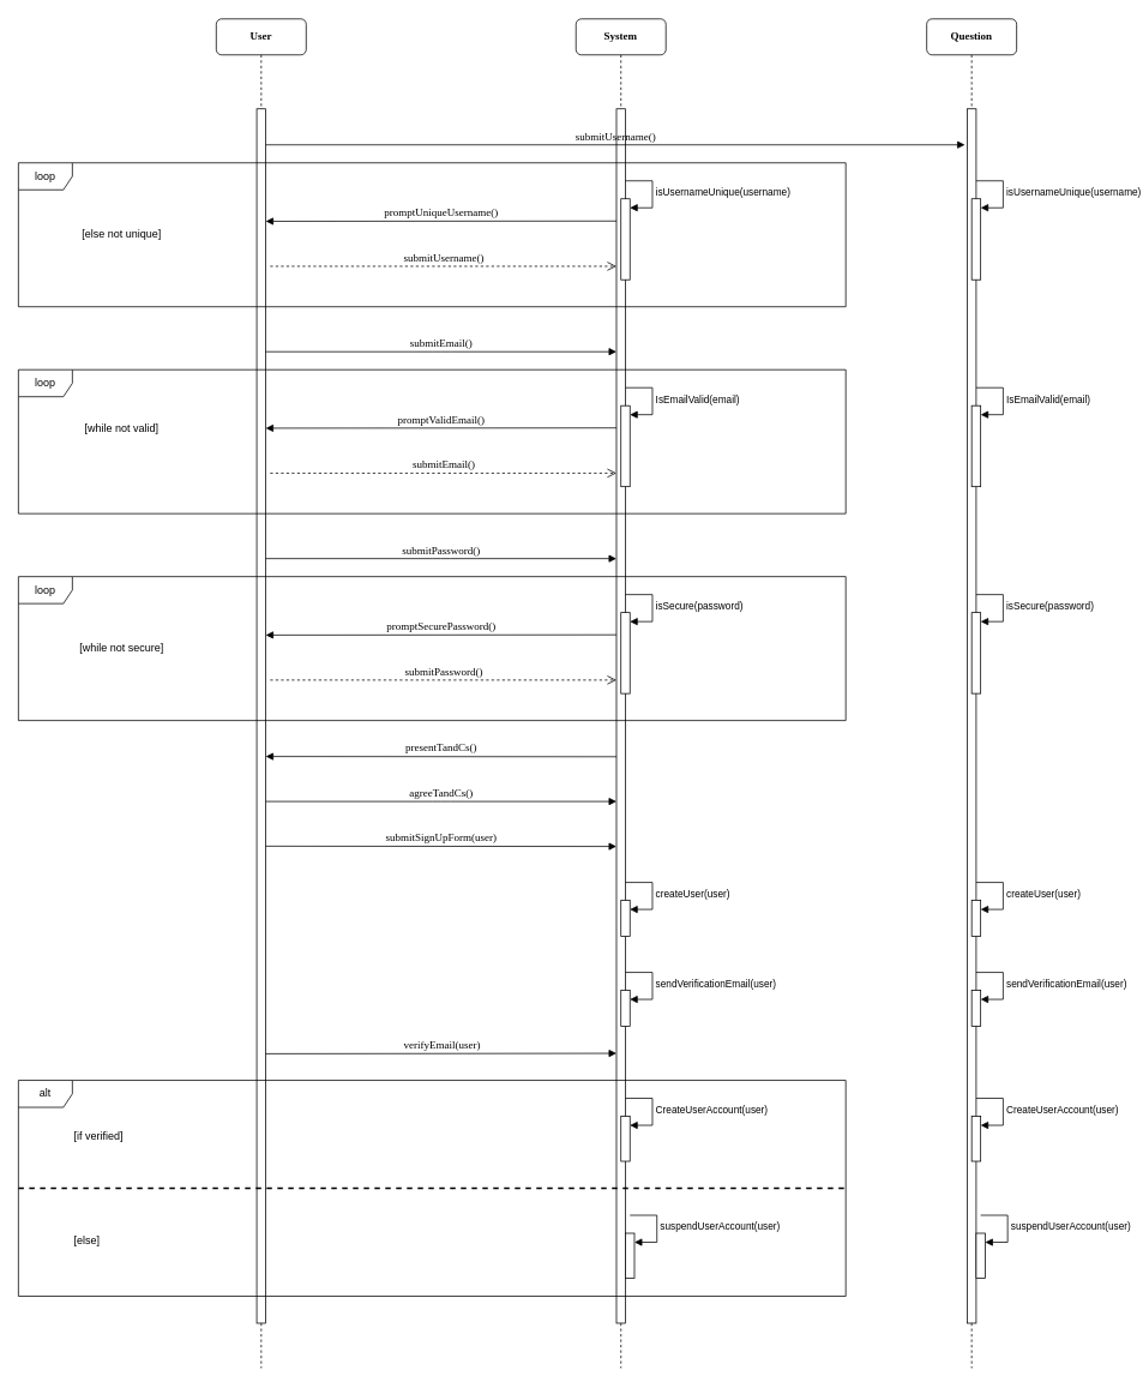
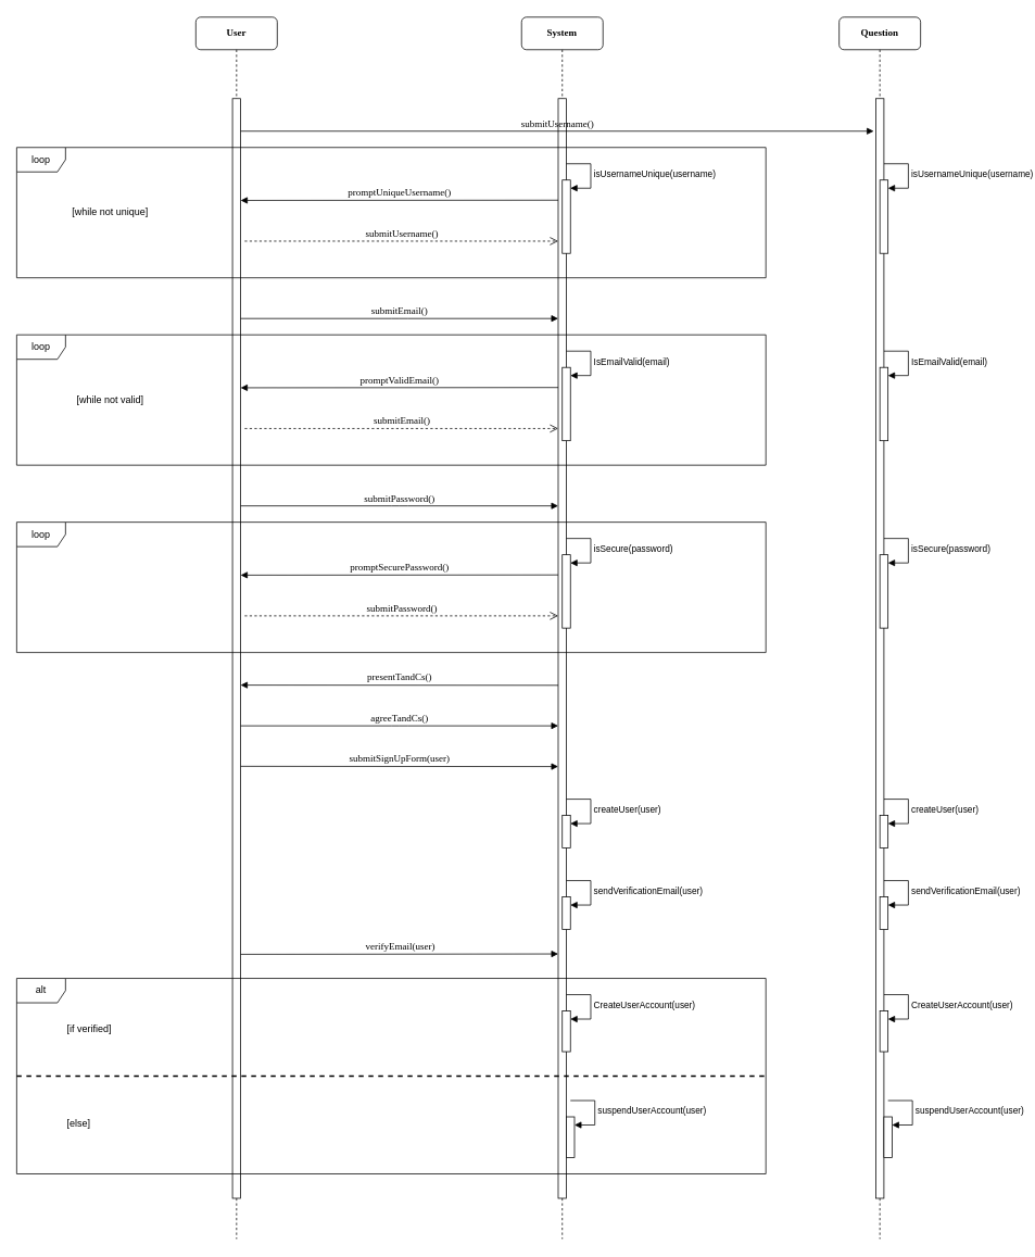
  <mxCell id="0" />
  <mxCell id="1" parent="0" />
  <mxCell id="2" value="System" style="shape=umlLifeline;perimeter=lifelinePerimeter;whiteSpace=wrap;html=1;container=1;collapsible=0;recursiveResize=0;outlineConnect=0;rounded=1;shadow=0;comic=0;labelBackgroundColor=none;strokeWidth=1;fontFamily=Verdana;fontSize=12;align=center;fontStyle=1" vertex="1" parent="1"><mxGeometry x="640" y="20" width="100" height="1500" as="geometry" /></mxCell>
  <mxCell id="3" value="" style="html=1;points=[];perimeter=orthogonalPerimeter;rounded=0;shadow=0;comic=0;labelBackgroundColor=none;strokeWidth=1;fontFamily=Verdana;fontSize=12;align=center;" vertex="1" parent="2"><mxGeometry x="45" y="100" width="10" height="1350" as="geometry" /></mxCell>
  <mxCell id="4" value="" style="html=1;points=[[0,0,0,0,5],[0,1,0,0,-5],[1,0,0,0,5],[1,1,0,0,-5]];perimeter=orthogonalPerimeter;outlineConnect=0;targetShapes=umlLifeline;portConstraint=eastwest;newEdgeStyle={&quot;curved&quot;:0,&quot;rounded&quot;:0};" vertex="1" parent="2"><mxGeometry x="50" y="200" width="10" height="90" as="geometry" /></mxCell>
  <mxCell id="5" value="isUsernameUnique(username)" style="html=1;align=left;spacingLeft=2;endArrow=block;rounded=0;edgeStyle=orthogonalEdgeStyle;curved=0;rounded=0;" edge="1" target="4" parent="2"><mxGeometry relative="1" as="geometry"><mxPoint x="55" y="180" as="sourcePoint" /><Array as="points"><mxPoint x="85" y="210" /></Array></mxGeometry></mxCell>
  <mxCell id="6" value="" style="html=1;points=[[0,0,0,0,5],[0,1,0,0,-5],[1,0,0,0,5],[1,1,0,0,-5]];perimeter=orthogonalPerimeter;outlineConnect=0;targetShapes=umlLifeline;portConstraint=eastwest;newEdgeStyle={&quot;curved&quot;:0,&quot;rounded&quot;:0};" vertex="1" parent="2"><mxGeometry x="50" y="980" width="10" height="40" as="geometry" /></mxCell>
  <mxCell id="7" value="createUser(user)" style="html=1;align=left;spacingLeft=2;endArrow=block;rounded=0;edgeStyle=orthogonalEdgeStyle;curved=0;rounded=0;" edge="1" target="6" parent="2"><mxGeometry relative="1" as="geometry"><mxPoint x="55" y="960" as="sourcePoint" /><Array as="points"><mxPoint x="85" y="990" /></Array></mxGeometry></mxCell>
  <mxCell id="8" value="" style="html=1;points=[[0,0,0,0,5],[0,1,0,0,-5],[1,0,0,0,5],[1,1,0,0,-5]];perimeter=orthogonalPerimeter;outlineConnect=0;targetShapes=umlLifeline;portConstraint=eastwest;newEdgeStyle={&quot;curved&quot;:0,&quot;rounded&quot;:0};" vertex="1" parent="2"><mxGeometry x="50" y="1080" width="10" height="40" as="geometry" /></mxCell>
  <mxCell id="9" value="sendVerificationEmail(user)" style="html=1;align=left;spacingLeft=2;endArrow=block;rounded=0;edgeStyle=orthogonalEdgeStyle;curved=0;rounded=0;" edge="1" parent="2" target="8"><mxGeometry relative="1" as="geometry"><mxPoint x="55" y="1060" as="sourcePoint" /><Array as="points"><mxPoint x="85" y="1090" /></Array></mxGeometry></mxCell>
  <mxCell id="10" value="User" style="shape=umlLifeline;perimeter=lifelinePerimeter;whiteSpace=wrap;html=1;container=1;collapsible=0;recursiveResize=0;outlineConnect=0;rounded=1;shadow=0;comic=0;labelBackgroundColor=none;strokeWidth=1;fontFamily=Verdana;fontSize=12;align=center;fontStyle=1" vertex="1" parent="1"><mxGeometry x="240" y="20" width="100" height="1500" as="geometry" /></mxCell>
  <mxCell id="11" value="" style="html=1;points=[];perimeter=orthogonalPerimeter;rounded=0;shadow=0;comic=0;labelBackgroundColor=none;strokeWidth=1;fontFamily=Verdana;fontSize=12;align=center;" vertex="1" parent="10"><mxGeometry x="45" y="100" width="10" height="1350" as="geometry" /></mxCell>
  <mxCell id="12" value="submitUsername()" style="html=1;verticalAlign=bottom;endArrow=block;labelBackgroundColor=none;fontFamily=Verdana;fontSize=12;edgeStyle=elbowEdgeStyle;elbow=vertical;entryX=-0.252;entryY=0.029;entryDx=0;entryDy=0;entryPerimeter=0;" edge="1" parent="10" target="43"><mxGeometry relative="1" as="geometry"><mxPoint x="55" y="140" as="sourcePoint" /><mxPoint x="445" y="140" as="targetPoint" /></mxGeometry></mxCell>
  <mxCell id="13" value="submitEmail()" style="html=1;verticalAlign=bottom;endArrow=block;entryX=0;entryY=0;labelBackgroundColor=none;fontFamily=Verdana;fontSize=12;edgeStyle=elbowEdgeStyle;elbow=vertical;" edge="1" parent="1"><mxGeometry relative="1" as="geometry"><mxPoint x="295" y="390" as="sourcePoint" /><mxPoint x="685" y="390" as="targetPoint" /></mxGeometry></mxCell>
  <mxCell id="14" value="presentTandCs()" style="html=1;verticalAlign=bottom;endArrow=block;entryX=0;entryY=0;labelBackgroundColor=none;fontFamily=Verdana;fontSize=12;edgeStyle=elbowEdgeStyle;elbow=vertical;" edge="1" parent="1"><mxGeometry relative="1" as="geometry"><mxPoint x="685" y="840.25" as="sourcePoint" /><mxPoint x="295" y="840.25" as="targetPoint" /></mxGeometry></mxCell>
  <mxCell id="15" value="agreeTandCs()" style="html=1;verticalAlign=bottom;endArrow=block;entryX=0;entryY=0;labelBackgroundColor=none;fontFamily=Verdana;fontSize=12;edgeStyle=elbowEdgeStyle;elbow=vertical;" edge="1" parent="1"><mxGeometry relative="1" as="geometry"><mxPoint x="295" y="890" as="sourcePoint" /><mxPoint x="685" y="890" as="targetPoint" /></mxGeometry></mxCell>
  <mxCell id="16" value="submitSignUpForm(user)" style="html=1;verticalAlign=bottom;endArrow=block;entryX=0;entryY=0;labelBackgroundColor=none;fontFamily=Verdana;fontSize=12;edgeStyle=elbowEdgeStyle;elbow=vertical;" edge="1" parent="1"><mxGeometry relative="1" as="geometry"><mxPoint x="295" y="939.68" as="sourcePoint" /><mxPoint x="685" y="939.68" as="targetPoint" /></mxGeometry></mxCell>
  <mxCell id="17" value="loop" style="shape=umlFrame;whiteSpace=wrap;html=1;pointerEvents=0;" vertex="1" parent="1"><mxGeometry x="20" y="180" width="920" height="160" as="geometry" /></mxCell>
- <mxCell id="18" value="[else not unique]" style="text;html=1;align=center;verticalAlign=middle;whiteSpace=wrap;rounded=0;" vertex="1" parent="1"><mxGeometry x="80" y="245" width="110" height="30" as="geometry" /></mxCell>
+ <mxCell id="18" value="[while not unique]" style="text;html=1;align=center;verticalAlign=middle;whiteSpace=wrap;rounded=0;" vertex="1" parent="1"><mxGeometry x="80" y="245" width="110" height="30" as="geometry" /></mxCell>
  <mxCell id="19" value="promptUniqueUsername()" style="html=1;verticalAlign=bottom;endArrow=block;entryX=0;entryY=0;labelBackgroundColor=none;fontFamily=Verdana;fontSize=12;edgeStyle=elbowEdgeStyle;elbow=vertical;" edge="1" parent="1"><mxGeometry x="0.001" relative="1" as="geometry"><mxPoint x="685" y="244.71" as="sourcePoint" /><mxPoint x="295" y="244.71" as="targetPoint" /><mxPoint as="offset" /></mxGeometry></mxCell>
  <mxCell id="20" value="submitUsername()" style="html=1;verticalAlign=bottom;endArrow=open;dashed=1;endSize=8;labelBackgroundColor=none;fontFamily=Verdana;fontSize=12;edgeStyle=elbowEdgeStyle;elbow=vertical;" edge="1" parent="1"><mxGeometry relative="1" as="geometry"><mxPoint x="685" y="294.882" as="targetPoint" /><mxPoint x="300" y="295" as="sourcePoint" /></mxGeometry></mxCell>
  <mxCell id="21" value="" style="html=1;points=[[0,0,0,0,5],[0,1,0,0,-5],[1,0,0,0,5],[1,1,0,0,-5]];perimeter=orthogonalPerimeter;outlineConnect=0;targetShapes=umlLifeline;portConstraint=eastwest;newEdgeStyle={&quot;curved&quot;:0,&quot;rounded&quot;:0};" vertex="1" parent="1"><mxGeometry x="690" y="450" width="10" height="90" as="geometry" /></mxCell>
  <mxCell id="22" value="IsEmailValid(email)" style="html=1;align=left;spacingLeft=2;endArrow=block;rounded=0;edgeStyle=orthogonalEdgeStyle;curved=0;rounded=0;" edge="1" parent="1" target="21"><mxGeometry relative="1" as="geometry"><mxPoint x="695" y="430" as="sourcePoint" /><Array as="points"><mxPoint x="725" y="460" /></Array></mxGeometry></mxCell>
  <mxCell id="23" value="loop" style="shape=umlFrame;whiteSpace=wrap;html=1;pointerEvents=0;" vertex="1" parent="1"><mxGeometry x="20" y="410" width="920" height="160" as="geometry" /></mxCell>
- <mxCell id="24" value="[while not valid]" style="text;html=1;align=center;verticalAlign=middle;whiteSpace=wrap;rounded=0;" vertex="1" parent="1"><mxGeometry x="80" y="460" width="110" height="30" as="geometry" /></mxCell>
+ <mxCell id="24" value="[while not valid]" style="text;html=1;align=center;verticalAlign=middle;whiteSpace=wrap;rounded=0;" vertex="1" parent="1"><mxGeometry x="80" y="475" width="110" height="30" as="geometry" /></mxCell>
  <mxCell id="25" value="promptValidEmail()" style="html=1;verticalAlign=bottom;endArrow=block;entryX=0;entryY=0;labelBackgroundColor=none;fontFamily=Verdana;fontSize=12;edgeStyle=elbowEdgeStyle;elbow=vertical;" edge="1" parent="1"><mxGeometry x="0.001" relative="1" as="geometry"><mxPoint x="685" y="474.71" as="sourcePoint" /><mxPoint x="295" y="474.71" as="targetPoint" /><mxPoint as="offset" /></mxGeometry></mxCell>
  <mxCell id="26" value="submitEmail()" style="html=1;verticalAlign=bottom;endArrow=open;dashed=1;endSize=8;labelBackgroundColor=none;fontFamily=Verdana;fontSize=12;edgeStyle=elbowEdgeStyle;elbow=vertical;" edge="1" parent="1"><mxGeometry relative="1" as="geometry"><mxPoint x="685" y="524.882" as="targetPoint" /><mxPoint x="300" y="525" as="sourcePoint" /></mxGeometry></mxCell>
  <mxCell id="27" value="submitPassword()" style="html=1;verticalAlign=bottom;endArrow=block;entryX=0;entryY=0;labelBackgroundColor=none;fontFamily=Verdana;fontSize=12;edgeStyle=elbowEdgeStyle;elbow=vertical;" edge="1" parent="1"><mxGeometry relative="1" as="geometry"><mxPoint x="295" y="620" as="sourcePoint" /><mxPoint x="685" y="620" as="targetPoint" /></mxGeometry></mxCell>
  <mxCell id="28" value="" style="html=1;points=[[0,0,0,0,5],[0,1,0,0,-5],[1,0,0,0,5],[1,1,0,0,-5]];perimeter=orthogonalPerimeter;outlineConnect=0;targetShapes=umlLifeline;portConstraint=eastwest;newEdgeStyle={&quot;curved&quot;:0,&quot;rounded&quot;:0};" vertex="1" parent="1"><mxGeometry x="690" y="680" width="10" height="90" as="geometry" /></mxCell>
  <mxCell id="29" value="isSecure(password)" style="html=1;align=left;spacingLeft=2;endArrow=block;rounded=0;edgeStyle=orthogonalEdgeStyle;curved=0;rounded=0;" edge="1" parent="1" target="28"><mxGeometry relative="1" as="geometry"><mxPoint x="695" y="660" as="sourcePoint" /><Array as="points"><mxPoint x="725" y="690" /></Array></mxGeometry></mxCell>
  <mxCell id="30" value="loop" style="shape=umlFrame;whiteSpace=wrap;html=1;pointerEvents=0;" vertex="1" parent="1"><mxGeometry x="20" y="640" width="920" height="160" as="geometry" /></mxCell>
- <mxCell id="31" value="[while not secure]" style="text;html=1;align=center;verticalAlign=middle;whiteSpace=wrap;rounded=0;" vertex="1" parent="1"><mxGeometry x="80" y="705" width="110" height="30" as="geometry" /></mxCell>
  <mxCell id="32" value="promptSecurePassword()" style="html=1;verticalAlign=bottom;endArrow=block;entryX=0;entryY=0;labelBackgroundColor=none;fontFamily=Verdana;fontSize=12;edgeStyle=elbowEdgeStyle;elbow=vertical;" edge="1" parent="1"><mxGeometry x="0.001" relative="1" as="geometry"><mxPoint x="685" y="704.71" as="sourcePoint" /><mxPoint x="295" y="704.71" as="targetPoint" /><mxPoint as="offset" /></mxGeometry></mxCell>
  <mxCell id="33" value="submitPassword()" style="html=1;verticalAlign=bottom;endArrow=open;dashed=1;endSize=8;labelBackgroundColor=none;fontFamily=Verdana;fontSize=12;edgeStyle=elbowEdgeStyle;elbow=vertical;" edge="1" parent="1"><mxGeometry relative="1" as="geometry"><mxPoint x="685" y="754.882" as="targetPoint" /><mxPoint x="300" y="755" as="sourcePoint" /></mxGeometry></mxCell>
  <mxCell id="34" value="" style="html=1;points=[[0,0,0,0,5],[0,1,0,0,-5],[1,0,0,0,5],[1,1,0,0,-5]];perimeter=orthogonalPerimeter;outlineConnect=0;targetShapes=umlLifeline;portConstraint=eastwest;newEdgeStyle={&quot;curved&quot;:0,&quot;rounded&quot;:0};" vertex="1" parent="1"><mxGeometry x="690" y="1240" width="10" height="50" as="geometry" /></mxCell>
  <mxCell id="35" value="CreateUserAccount(user)" style="html=1;align=left;spacingLeft=2;endArrow=block;rounded=0;edgeStyle=orthogonalEdgeStyle;curved=0;rounded=0;" edge="1" parent="1" target="34"><mxGeometry relative="1" as="geometry"><mxPoint x="695" y="1220" as="sourcePoint" /><Array as="points"><mxPoint x="725" y="1250" /></Array></mxGeometry></mxCell>
  <mxCell id="36" value="alt" style="shape=umlFrame;whiteSpace=wrap;html=1;pointerEvents=0;" vertex="1" parent="1"><mxGeometry x="20" y="1200" width="920" height="240" as="geometry" /></mxCell>
  <mxCell id="37" value="[if verified]&lt;div&gt;&lt;br&gt;&lt;/div&gt;&lt;div&gt;&lt;br&gt;&lt;/div&gt;&lt;div&gt;&lt;br&gt;&lt;/div&gt;&lt;div&gt;&lt;br&gt;&lt;/div&gt;&lt;div&gt;&lt;br&gt;&lt;/div&gt;&lt;div&gt;&lt;br&gt;&lt;/div&gt;&lt;div&gt;&lt;br&gt;&lt;/div&gt;&lt;div&gt;[else]&lt;/div&gt;" style="text;html=1;align=left;verticalAlign=middle;whiteSpace=wrap;rounded=0;" vertex="1" parent="1"><mxGeometry x="80" y="1305" width="110" height="30" as="geometry" /></mxCell>
  <mxCell id="38" value="verifyEmail(user)" style="html=1;verticalAlign=bottom;endArrow=block;entryX=0;entryY=0;labelBackgroundColor=none;fontFamily=Verdana;fontSize=12;edgeStyle=elbowEdgeStyle;elbow=vertical;" edge="1" parent="1"><mxGeometry x="0.001" relative="1" as="geometry"><mxPoint x="295" y="1170.47" as="sourcePoint" /><mxPoint x="685" y="1170.47" as="targetPoint" /><mxPoint as="offset" /></mxGeometry></mxCell>
  <mxCell id="39" value="" style="line;strokeWidth=2;html=1;perimeter=backbonePerimeter;points=[];outlineConnect=0;dashed=1;" vertex="1" parent="1"><mxGeometry x="20" y="1315" width="920" height="10" as="geometry" /></mxCell>
  <mxCell id="40" value="" style="html=1;points=[[0,0,0,0,5],[0,1,0,0,-5],[1,0,0,0,5],[1,1,0,0,-5]];perimeter=orthogonalPerimeter;outlineConnect=0;targetShapes=umlLifeline;portConstraint=eastwest;newEdgeStyle={&quot;curved&quot;:0,&quot;rounded&quot;:0};" vertex="1" parent="1"><mxGeometry x="695" y="1370" width="10" height="50" as="geometry" /></mxCell>
  <mxCell id="41" value="suspendUserAccount(user)" style="html=1;align=left;spacingLeft=2;endArrow=block;rounded=0;edgeStyle=orthogonalEdgeStyle;curved=0;rounded=0;" edge="1" parent="1" target="40"><mxGeometry relative="1" as="geometry"><mxPoint x="700" y="1350" as="sourcePoint" /><Array as="points"><mxPoint x="730" y="1380" /></Array></mxGeometry></mxCell>
  <mxCell id="42" value="Question" style="shape=umlLifeline;perimeter=lifelinePerimeter;whiteSpace=wrap;html=1;container=1;collapsible=0;recursiveResize=0;outlineConnect=0;rounded=1;shadow=0;comic=0;labelBackgroundColor=none;strokeWidth=1;fontFamily=Verdana;fontSize=12;align=center;fontStyle=1" vertex="1" parent="1"><mxGeometry y="20" width="100" height="1500" as="geometry" x="1030" /></mxCell>
  <mxCell id="43" value="" style="html=1;points=[];perimeter=orthogonalPerimeter;rounded=0;shadow=0;comic=0;labelBackgroundColor=none;strokeWidth=1;fontFamily=Verdana;fontSize=12;align=center;" vertex="1" parent="42"><mxGeometry x="45" y="100" width="10" height="1350" as="geometry" /></mxCell>
  <mxCell id="44" value="" style="html=1;points=[[0,0,0,0,5],[0,1,0,0,-5],[1,0,0,0,5],[1,1,0,0,-5]];perimeter=orthogonalPerimeter;outlineConnect=0;targetShapes=umlLifeline;portConstraint=eastwest;newEdgeStyle={&quot;curved&quot;:0,&quot;rounded&quot;:0};" vertex="1" parent="42"><mxGeometry x="50" y="200" width="10" height="90" as="geometry" /></mxCell>
  <mxCell id="45" value="isUsernameUnique(username)" style="html=1;align=left;spacingLeft=2;endArrow=block;rounded=0;edgeStyle=orthogonalEdgeStyle;curved=0;rounded=0;" edge="1" parent="42" target="44"><mxGeometry relative="1" as="geometry"><mxPoint x="55" y="180" as="sourcePoint" /><Array as="points"><mxPoint x="85" y="210" /></Array></mxGeometry></mxCell>
  <mxCell id="46" value="" style="html=1;points=[[0,0,0,0,5],[0,1,0,0,-5],[1,0,0,0,5],[1,1,0,0,-5]];perimeter=orthogonalPerimeter;outlineConnect=0;targetShapes=umlLifeline;portConstraint=eastwest;newEdgeStyle={&quot;curved&quot;:0,&quot;rounded&quot;:0};" vertex="1" parent="42"><mxGeometry x="50" y="980" width="10" height="40" as="geometry" /></mxCell>
  <mxCell id="47" value="createUser(user)" style="html=1;align=left;spacingLeft=2;endArrow=block;rounded=0;edgeStyle=orthogonalEdgeStyle;curved=0;rounded=0;" edge="1" parent="42" target="46"><mxGeometry relative="1" as="geometry"><mxPoint x="55" y="960" as="sourcePoint" /><Array as="points"><mxPoint x="85" y="990" /></Array></mxGeometry></mxCell>
  <mxCell id="48" value="" style="html=1;points=[[0,0,0,0,5],[0,1,0,0,-5],[1,0,0,0,5],[1,1,0,0,-5]];perimeter=orthogonalPerimeter;outlineConnect=0;targetShapes=umlLifeline;portConstraint=eastwest;newEdgeStyle={&quot;curved&quot;:0,&quot;rounded&quot;:0};" vertex="1" parent="42"><mxGeometry x="50" y="1080" width="10" height="40" as="geometry" /></mxCell>
  <mxCell id="49" value="sendVerificationEmail(user)" style="html=1;align=left;spacingLeft=2;endArrow=block;rounded=0;edgeStyle=orthogonalEdgeStyle;curved=0;rounded=0;" edge="1" parent="42" target="48"><mxGeometry relative="1" as="geometry"><mxPoint x="55" y="1060" as="sourcePoint" /><Array as="points"><mxPoint x="85" y="1090" /></Array></mxGeometry></mxCell>
  <mxCell id="50" value="" style="html=1;points=[[0,0,0,0,5],[0,1,0,0,-5],[1,0,0,0,5],[1,1,0,0,-5]];perimeter=orthogonalPerimeter;outlineConnect=0;targetShapes=umlLifeline;portConstraint=eastwest;newEdgeStyle={&quot;curved&quot;:0,&quot;rounded&quot;:0};" vertex="1" parent="1"><mxGeometry x="1080" y="450" width="10" height="90" as="geometry" /></mxCell>
  <mxCell id="51" value="IsEmailValid(email)" style="html=1;align=left;spacingLeft=2;endArrow=block;rounded=0;edgeStyle=orthogonalEdgeStyle;curved=0;rounded=0;" edge="1" parent="1" target="50"><mxGeometry relative="1" as="geometry"><mxPoint x="1085" y="430" as="sourcePoint" /><Array as="points"><mxPoint x="1115" y="460" /></Array></mxGeometry></mxCell>
  <mxCell id="52" value="" style="html=1;points=[[0,0,0,0,5],[0,1,0,0,-5],[1,0,0,0,5],[1,1,0,0,-5]];perimeter=orthogonalPerimeter;outlineConnect=0;targetShapes=umlLifeline;portConstraint=eastwest;newEdgeStyle={&quot;curved&quot;:0,&quot;rounded&quot;:0};" vertex="1" parent="1"><mxGeometry x="1080" y="680" width="10" height="90" as="geometry" /></mxCell>
  <mxCell id="53" value="isSecure(password)" style="html=1;align=left;spacingLeft=2;endArrow=block;rounded=0;edgeStyle=orthogonalEdgeStyle;curved=0;rounded=0;" edge="1" parent="1" target="52"><mxGeometry relative="1" as="geometry"><mxPoint x="1085" y="660" as="sourcePoint" /><Array as="points"><mxPoint x="1115" y="690" /></Array></mxGeometry></mxCell>
  <mxCell id="54" value="" style="html=1;points=[[0,0,0,0,5],[0,1,0,0,-5],[1,0,0,0,5],[1,1,0,0,-5]];perimeter=orthogonalPerimeter;outlineConnect=0;targetShapes=umlLifeline;portConstraint=eastwest;newEdgeStyle={&quot;curved&quot;:0,&quot;rounded&quot;:0};" vertex="1" parent="1"><mxGeometry x="1080" y="1240" width="10" height="50" as="geometry" /></mxCell>
  <mxCell id="55" value="CreateUserAccount(user)" style="html=1;align=left;spacingLeft=2;endArrow=block;rounded=0;edgeStyle=orthogonalEdgeStyle;curved=0;rounded=0;" edge="1" parent="1" target="54"><mxGeometry relative="1" as="geometry"><mxPoint x="1085" y="1220" as="sourcePoint" /><Array as="points"><mxPoint x="1115" y="1250" /></Array></mxGeometry></mxCell>
  <mxCell id="56" value="" style="html=1;points=[[0,0,0,0,5],[0,1,0,0,-5],[1,0,0,0,5],[1,1,0,0,-5]];perimeter=orthogonalPerimeter;outlineConnect=0;targetShapes=umlLifeline;portConstraint=eastwest;newEdgeStyle={&quot;curved&quot;:0,&quot;rounded&quot;:0};" vertex="1" parent="1"><mxGeometry x="1085" y="1370" width="10" height="50" as="geometry" /></mxCell>
  <mxCell id="57" value="suspendUserAccount(user)" style="html=1;align=left;spacingLeft=2;endArrow=block;rounded=0;edgeStyle=orthogonalEdgeStyle;curved=0;rounded=0;" edge="1" parent="1" target="56"><mxGeometry relative="1" as="geometry"><mxPoint x="1090" y="1350" as="sourcePoint" /><Array as="points"><mxPoint x="1120" y="1380" /></Array></mxGeometry></mxCell>
